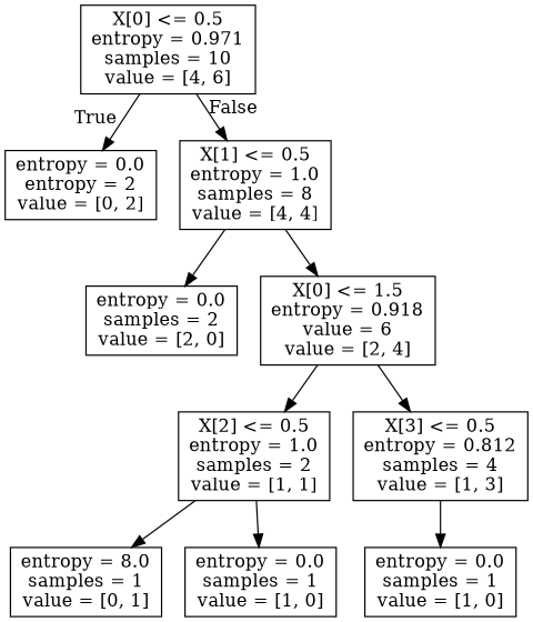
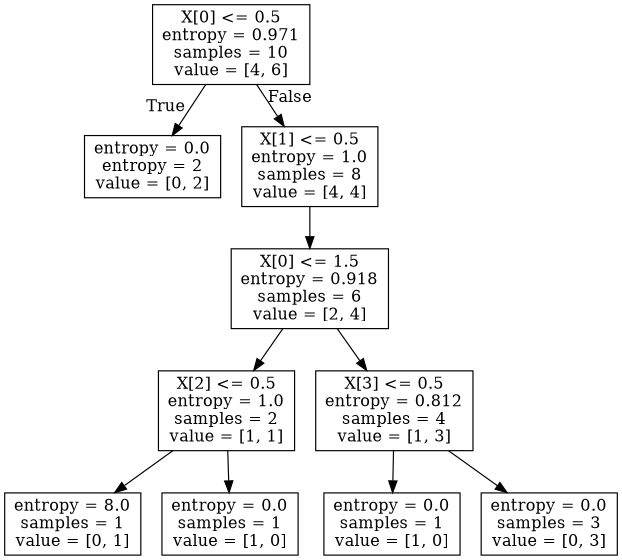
  digraph {
    node [shape=box]
    n1 [label="X[0] <= 0.5\nentropy = 0.971\nsamples = 10\nvalue = [4, 6]"]
    n2 [label="entropy = 0.0\nentropy = 2\nvalue = [0, 2]"]
    n3 [label="X[1] <= 0.5\nentropy = 1.0\nsamples = 8\nvalue = [4, 4]"]
-   n4 [label="entropy = 0.0\nsamples = 2\nvalue = [2, 0]"]
-   n5 [label="X[0] <= 1.5\nentropy = 0.918\nvalue = 6\nvalue = [2, 4]"]
+   n5 [label="X[0] <= 1.5\nentropy = 0.918\nsamples = 6\nvalue = [2, 4]"]
    n6 [label="X[2] <= 0.5\nentropy = 1.0\nsamples = 2\nvalue = [1, 1]"]
    n7 [label="X[3] <= 0.5\nentropy = 0.812\nsamples = 4\nvalue = [1, 3]"]
    n8 [label="entropy = 8.0\nsamples = 1\nvalue = [0, 1]"]
    n9 [label="entropy = 0.0\nsamples = 1\nvalue = [1, 0]"]
    n10 [label="entropy = 0.0\nsamples = 1\nvalue = [1, 0]"]
+   n11 [label="entropy = 0.0\nsamples = 3\nvalue = [0, 3]"]
    n1 -> n2 [headlabel=True labelangle=45 labeldistance=2.5]
    n1 -> n3 [headlabel=False labelangle=-45 labeldistance=2.5]
-   n3 -> n4
    n3 -> n5
    n5 -> n6
    n5 -> n7
    n6 -> n8
    n6 -> n9
    n7 -> n10
+   n7 -> n11
  }
